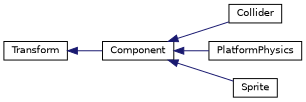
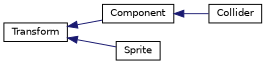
  digraph {
    rankdir=LR
    node [color=black fillcolor=white fontname=Helvetica fontsize=10 shape=record style=filled]
    edge [color=midnightblue dir=back fontname=Helvetica fontsize=10 labelfontname=Helvetica labelfontsize=10 style=solid]
    n1 [height=0.2 label=Component width=0.4]
    n2 [height=0.2 label=Collider width=0.4]
-   n3 [height=0.2 label=PlatformPhysics width=0.4]
    n4 [height=0.2 label=Sprite width=0.4]
    n5 [height=0.2 label=Transform width=0.4]
    n1 -> n2
-   n1 -> n3
-   n1 -> n4
+   n5 -> n4
    n5 -> n1
  }
